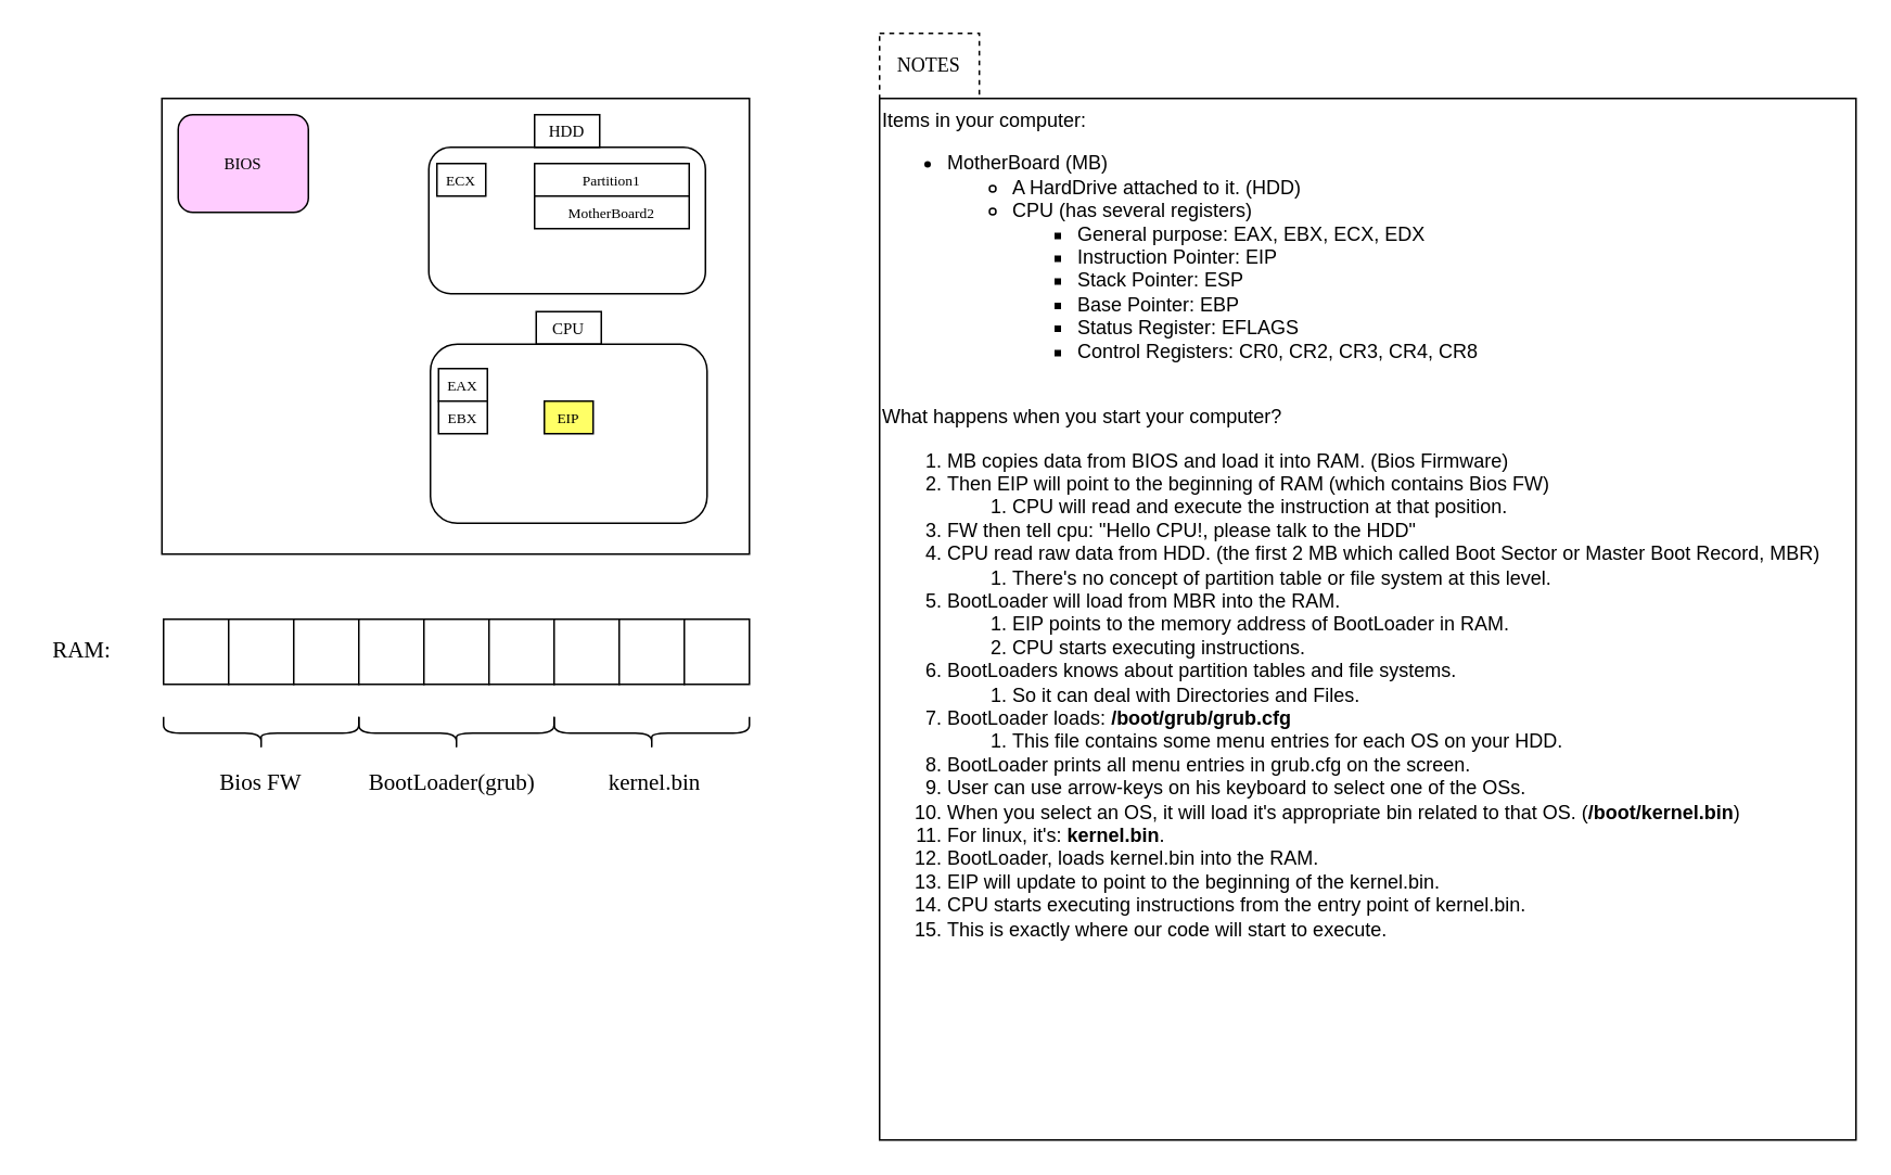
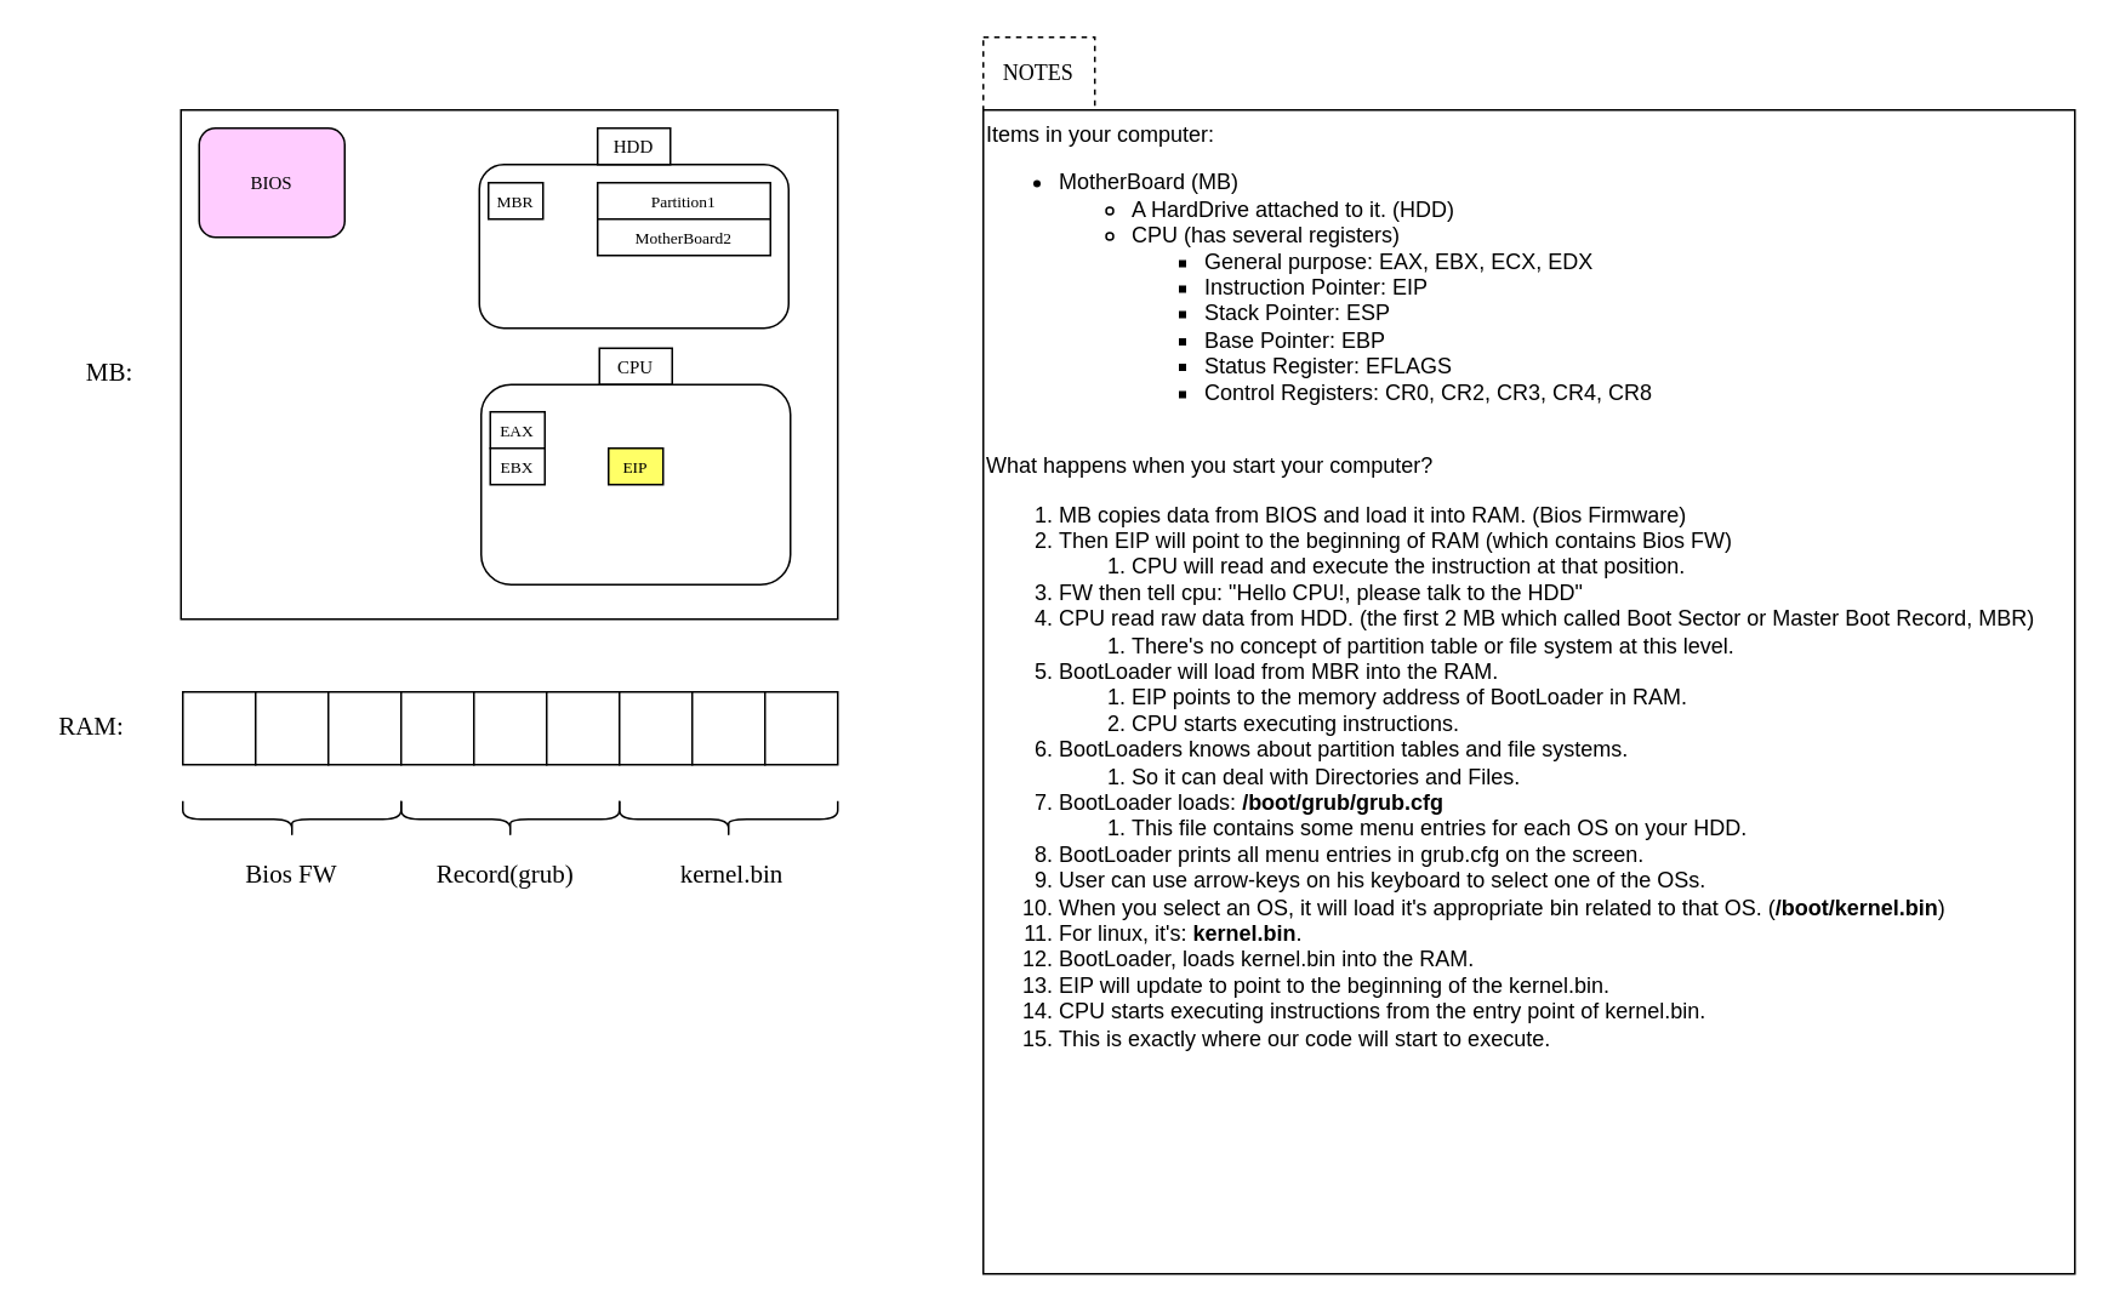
  <mxCell id="0" />
  <mxCell id="1" parent="0" />
  <mxCell id="2" value="" style="rounded=0;whiteSpace=wrap;html=1;" parent="1" vertex="1"><mxGeometry x="99" y="60" width="361" height="280" as="geometry" /></mxCell>
  <mxCell id="3" value="&lt;font style=&quot;font-size: 10px;&quot; face=&quot;ubuntu&quot;&gt;BIOS&lt;/font&gt;" style="rounded=1;whiteSpace=wrap;html=1;fillColor=#FFCCFF;" parent="1" vertex="1"><mxGeometry x="109" y="70" width="80" height="60" as="geometry" /></mxCell>
  <mxCell id="4" value="" style="rounded=0;whiteSpace=wrap;html=1;" vertex="1" parent="1"><mxGeometry x="100" y="380" width="40" height="40" as="geometry" /></mxCell>
  <mxCell id="5" value="" style="rounded=0;whiteSpace=wrap;html=1;" vertex="1" parent="1"><mxGeometry x="140" y="380" width="40" height="40" as="geometry" /></mxCell>
  <mxCell id="6" value="" style="rounded=0;whiteSpace=wrap;html=1;" vertex="1" parent="1"><mxGeometry x="180" y="380" width="40" height="40" as="geometry" /></mxCell>
  <mxCell id="7" value="" style="rounded=0;whiteSpace=wrap;html=1;" vertex="1" parent="1"><mxGeometry x="220" y="380" width="40" height="40" as="geometry" /></mxCell>
  <mxCell id="8" value="" style="rounded=0;whiteSpace=wrap;html=1;" vertex="1" parent="1"><mxGeometry x="260" y="380" width="40" height="40" as="geometry" /></mxCell>
  <mxCell id="9" value="" style="rounded=0;whiteSpace=wrap;html=1;" vertex="1" parent="1"><mxGeometry x="300" y="380" width="40" height="40" as="geometry" /></mxCell>
  <mxCell id="10" value="" style="rounded=0;whiteSpace=wrap;html=1;" vertex="1" parent="1"><mxGeometry x="340" y="380" width="40" height="40" as="geometry" /></mxCell>
  <mxCell id="11" value="" style="rounded=0;whiteSpace=wrap;html=1;" vertex="1" parent="1"><mxGeometry x="380" y="380" width="40" height="40" as="geometry" /></mxCell>
  <mxCell id="12" value="" style="rounded=0;whiteSpace=wrap;html=1;" vertex="1" parent="1"><mxGeometry x="420" y="380" width="40" height="40" as="geometry" /></mxCell>
  <mxCell id="13" value="" style="shape=curlyBracket;whiteSpace=wrap;html=1;rounded=1;labelPosition=left;verticalLabelPosition=middle;align=right;verticalAlign=middle;rotation=-90;" vertex="1" parent="1"><mxGeometry x="150" y="390" width="20" height="120" as="geometry" /></mxCell>
  <mxCell id="14" value="" style="shape=curlyBracket;whiteSpace=wrap;html=1;rounded=1;labelPosition=left;verticalLabelPosition=middle;align=right;verticalAlign=middle;rotation=-90;" vertex="1" parent="1"><mxGeometry x="270" y="390" width="20" height="120" as="geometry" /></mxCell>
  <mxCell id="15" value="" style="shape=curlyBracket;whiteSpace=wrap;html=1;rounded=1;labelPosition=left;verticalLabelPosition=middle;align=right;verticalAlign=middle;rotation=-90;" vertex="1" parent="1"><mxGeometry x="390" y="390" width="20" height="120" as="geometry" /></mxCell>
  <mxCell id="16" value="&lt;font face=&quot;ubuntu&quot; style=&quot;font-size: 14px;&quot;&gt;RAM:&lt;/font&gt;" style="text;html=1;align=center;verticalAlign=middle;whiteSpace=wrap;rounded=0;" vertex="1" parent="1"><mxGeometry x="20" y="385" width="60" height="30" as="geometry" /></mxCell>
+ <mxCell id="17" value="&lt;font face=&quot;ubuntu&quot; style=&quot;font-size: 14px;&quot;&gt;MB:&lt;/font&gt;" style="text;html=1;align=center;verticalAlign=middle;whiteSpace=wrap;rounded=0;" vertex="1" parent="1"><mxGeometry x="30" y="190" width="60" height="30" as="geometry" /></mxCell>
  <mxCell id="18" value="" style="group" vertex="1" connectable="0" parent="1"><mxGeometry x="264" y="191" width="170" height="130" as="geometry" /></mxCell>
  <mxCell id="19" value="" style="rounded=1;whiteSpace=wrap;html=1;" parent="18" vertex="1"><mxGeometry y="20" width="170" height="110" as="geometry" /></mxCell>
  <mxCell id="20" value="&lt;p style=&quot;white-space-collapse: preserve;&quot; dir=&quot;auto&quot;&gt;&lt;font face=&quot;ubuntu&quot; style=&quot;font-size: 9px;&quot;&gt;EAX&lt;/font&gt;&lt;/p&gt;" style="rounded=0;whiteSpace=wrap;html=1;" vertex="1" parent="18"><mxGeometry x="5" y="35" width="30" height="20" as="geometry" /></mxCell>
  <mxCell id="21" value="&lt;p style=&quot;white-space-collapse: preserve;&quot; dir=&quot;auto&quot;&gt;&lt;font face=&quot;ubuntu&quot; style=&quot;font-size: 9px;&quot;&gt;EBX&lt;/font&gt;&lt;/p&gt;" style="rounded=0;whiteSpace=wrap;html=1;" vertex="1" parent="18"><mxGeometry x="5" y="55" width="30" height="20" as="geometry" /></mxCell>
  <mxCell id="22" value="&lt;p style=&quot;white-space-collapse: preserve;&quot; dir=&quot;auto&quot;&gt;&lt;font face=&quot;ubuntu&quot; style=&quot;font-size: 9px;&quot;&gt;EIP&lt;/font&gt;&lt;/p&gt;" style="rounded=0;whiteSpace=wrap;html=1;fillColor=#FFFF66;" vertex="1" parent="18"><mxGeometry x="70" y="55" width="30" height="20" as="geometry" /></mxCell>
  <mxCell id="23" value="&lt;font style=&quot;font-size: 10px;&quot; face=&quot;ubuntu&quot;&gt;CPU&lt;/font&gt;" style="text;html=1;align=center;verticalAlign=middle;whiteSpace=wrap;rounded=0;strokeColor=#000000;" vertex="1" parent="18"><mxGeometry x="65" width="40" height="20" as="geometry" /></mxCell>
  <mxCell id="24" value="" style="group" vertex="1" connectable="0" parent="1"><mxGeometry x="263" y="70" width="170" height="110" as="geometry" /></mxCell>
  <mxCell id="25" value="" style="rounded=1;whiteSpace=wrap;html=1;" parent="24" vertex="1"><mxGeometry y="20" width="170" height="90" as="geometry" /></mxCell>
  <mxCell id="26" value="&lt;font style=&quot;font-size: 10px;&quot; face=&quot;ubuntu&quot;&gt;HDD&lt;/font&gt;" style="text;html=1;align=center;verticalAlign=middle;whiteSpace=wrap;rounded=0;strokeColor=#000000;" parent="24" vertex="1"><mxGeometry x="65" width="40" height="20" as="geometry" /></mxCell>
- <mxCell id="27" value="&lt;p style=&quot;white-space-collapse: preserve;&quot; dir=&quot;auto&quot;&gt;&lt;font face=&quot;ubuntu&quot; style=&quot;font-size: 9px;&quot;&gt;ECX&lt;/font&gt;&lt;/p&gt;" style="rounded=0;whiteSpace=wrap;html=1;" vertex="1" parent="24"><mxGeometry x="5" y="30" width="30" height="20" as="geometry" /></mxCell>
+ <mxCell id="27" value="&lt;p style=&quot;white-space-collapse: preserve;&quot; dir=&quot;auto&quot;&gt;&lt;font face=&quot;ubuntu&quot; style=&quot;font-size: 9px;&quot;&gt;MBR&lt;/font&gt;&lt;/p&gt;" style="rounded=0;whiteSpace=wrap;html=1;" vertex="1" parent="24"><mxGeometry x="5" y="30" width="30" height="20" as="geometry" /></mxCell>
  <mxCell id="28" value="&lt;p style=&quot;white-space-collapse: preserve;&quot; dir=&quot;auto&quot;&gt;&lt;font face=&quot;ubuntu&quot; style=&quot;font-size: 9px;&quot;&gt;Partition1&lt;/font&gt;&lt;/p&gt;" style="rounded=0;whiteSpace=wrap;html=1;" vertex="1" parent="24"><mxGeometry x="65" y="30" width="95" height="20" as="geometry" /></mxCell>
  <mxCell id="29" value="&lt;p style=&quot;white-space-collapse: preserve;&quot; dir=&quot;auto&quot;&gt;&lt;span style=&quot;font-family: ubuntu; font-size: 9px;&quot;&gt;MotherBoard2&lt;/span&gt;&lt;/p&gt;" style="rounded=0;whiteSpace=wrap;html=1;" vertex="1" parent="24"><mxGeometry x="65" y="50" width="95" height="20" as="geometry" /></mxCell>
- <mxCell id="30" value="&lt;font face=&quot;ubuntu&quot; style=&quot;font-size: 14px;&quot;&gt;BootLoader(grub)&lt;/font&gt;" style="text;html=1;align=center;verticalAlign=middle;whiteSpace=wrap;rounded=0;" vertex="1" parent="1"><mxGeometry x="206.5" y="466" width="140.5" height="30" as="geometry" /></mxCell>
+ <mxCell id="30" value="&lt;font face=&quot;ubuntu&quot; style=&quot;font-size: 14px;&quot;&gt;Record(grub)&lt;/font&gt;" style="text;html=1;align=center;verticalAlign=middle;whiteSpace=wrap;rounded=0;" vertex="1" parent="1"><mxGeometry x="206.5" y="466" width="140.5" height="30" as="geometry" /></mxCell>
  <mxCell id="31" value="&lt;font face=&quot;ubuntu&quot; style=&quot;font-size: 14px;&quot;&gt;kernel.bin&lt;/font&gt;" style="text;html=1;align=center;verticalAlign=middle;whiteSpace=wrap;rounded=0;" vertex="1" parent="1"><mxGeometry x="357" y="466" width="90" height="30" as="geometry" /></mxCell>
  <mxCell id="32" value="&lt;font face=&quot;ubuntu&quot; style=&quot;font-size: 14px;&quot;&gt;Bios FW&lt;/font&gt;" style="text;html=1;align=center;verticalAlign=middle;whiteSpace=wrap;rounded=0;" vertex="1" parent="1"><mxGeometry x="130" y="466" width="60" height="30" as="geometry" /></mxCell>
  <mxCell id="33" value="&lt;font face=&quot;ubuntu&quot;&gt;NOTES&lt;/font&gt;" style="rounded=0;whiteSpace=wrap;html=1;dashed=1;" vertex="1" parent="1"><mxGeometry x="540" width="61.299" height="40" as="geometry" y="20" /></mxCell>
  <mxCell id="34" value="&lt;div&gt;Items in your computer:&lt;/div&gt;&lt;div&gt;&lt;ul&gt;&lt;li&gt;MotherBoard (MB)&lt;/li&gt;&lt;ul&gt;&lt;li&gt;A HardDrive attached to it. (HDD)&lt;/li&gt;&lt;li&gt;CPU (has several registers)&lt;/li&gt;&lt;ul&gt;&lt;li&gt;General purpose: EAX, EBX, ECX, EDX&lt;/li&gt;&lt;li&gt;Instruction Pointer: EIP&lt;/li&gt;&lt;li&gt;Stack Pointer: ESP&lt;/li&gt;&lt;li&gt;Base Pointer: EBP&lt;/li&gt;&lt;li&gt;Status Register: EFLAGS&lt;/li&gt;&lt;li&gt;Control Registers: CR0, CR2, CR3, CR4, CR8&lt;/li&gt;&lt;/ul&gt;&lt;/ul&gt;&lt;/ul&gt;&lt;div&gt;&lt;br&gt;&lt;/div&gt;&lt;/div&gt;&lt;div&gt;What happens when you start your computer?&lt;br&gt;&lt;ol&gt;&lt;li&gt;&lt;span style=&quot;background-color: transparent; color: light-dark(rgb(0, 0, 0), rgb(255, 255, 255));&quot;&gt;MB copies data from BIOS and load it into RAM. (Bios Firmware)&lt;/span&gt;&lt;/li&gt;&lt;li&gt;Then EIP will point to the beginning of RAM (which contains Bios FW)&lt;/li&gt;&lt;ol&gt;&lt;li&gt;CPU will read and execute the instruction at that position.&lt;/li&gt;&lt;/ol&gt;&lt;li&gt;FW then tell cpu: &quot;Hello CPU!, please talk to the HDD&quot;&lt;/li&gt;&lt;li&gt;CPU read raw data from HDD. (the first 2 MB which called Boot Sector or Master Boot Record, MBR)&lt;/li&gt;&lt;ol&gt;&lt;li&gt;There's no concept of partition table or file system at this level.&lt;/li&gt;&lt;/ol&gt;&lt;li&gt;&lt;span style=&quot;background-color: transparent; color: light-dark(rgb(0, 0, 0), rgb(255, 255, 255));&quot;&gt;BootLoader will load from MBR into the RAM.&lt;/span&gt;&lt;/li&gt;&lt;ol&gt;&lt;li&gt;EIP points to the memory address of BootLoader in RAM.&lt;/li&gt;&lt;li&gt;CPU starts executing instructions.&lt;/li&gt;&lt;/ol&gt;&lt;li&gt;&lt;span style=&quot;background-color: transparent; color: light-dark(rgb(0, 0, 0), rgb(255, 255, 255));&quot;&gt;BootLoaders knows about partition tables and file systems.&lt;/span&gt;&lt;/li&gt;&lt;ol&gt;&lt;li&gt;So it can deal with Directories and Files.&lt;/li&gt;&lt;/ol&gt;&lt;li&gt;BootLoader loads: &lt;b&gt;/boot/grub/grub.cfg&lt;/b&gt;&lt;/li&gt;&lt;ol&gt;&lt;li&gt;This file contains some menu entries for each OS on your HDD.&lt;/li&gt;&lt;/ol&gt;&lt;li&gt;&lt;span style=&quot;background-color: transparent; color: light-dark(rgb(0, 0, 0), rgb(255, 255, 255));&quot;&gt;BootLoader prints all menu entries in grub.cfg on the screen.&amp;nbsp;&lt;/span&gt;&lt;/li&gt;&lt;li&gt;&lt;span style=&quot;background-color: transparent; color: light-dark(rgb(0, 0, 0), rgb(255, 255, 255));&quot;&gt;User can use arrow-keys on his keyboard to select one of the OSs.&lt;/span&gt;&lt;/li&gt;&lt;li&gt;&lt;span style=&quot;background-color: transparent; color: light-dark(rgb(0, 0, 0), rgb(255, 255, 255));&quot;&gt;When you select an OS, it will load it's appropriate bin related to that OS. (&lt;b&gt;/boot/kernel.bin&lt;/b&gt;)&lt;/span&gt;&lt;/li&gt;&lt;li&gt;&lt;span style=&quot;background-color: transparent; color: light-dark(rgb(0, 0, 0), rgb(255, 255, 255));&quot;&gt;For linux, it's: &lt;b&gt;kernel.bin&lt;/b&gt;.&lt;/span&gt;&lt;/li&gt;&lt;li&gt;&lt;span style=&quot;background-color: transparent; color: light-dark(rgb(0, 0, 0), rgb(255, 255, 255));&quot;&gt;BootLoader, loads kernel.bin into the RAM.&lt;/span&gt;&lt;/li&gt;&lt;li&gt;&lt;span style=&quot;background-color: transparent; color: light-dark(rgb(0, 0, 0), rgb(255, 255, 255));&quot;&gt;EIP will update to point to the beginning of the kernel.bin.&lt;/span&gt;&lt;/li&gt;&lt;li&gt;&lt;span style=&quot;background-color: transparent; color: light-dark(rgb(0, 0, 0), rgb(255, 255, 255));&quot;&gt;CPU starts executing instructions from the entry point of kernel.bin.&lt;/span&gt;&lt;/li&gt;&lt;li&gt;This is exactly where our code will start to execute.&lt;/li&gt;&lt;/ol&gt;&lt;/div&gt;" style="rounded=0;whiteSpace=wrap;html=1;align=left;verticalAlign=top;" vertex="1" parent="1"><mxGeometry x="540" y="60" width="600" height="640" as="geometry" /></mxCell>
